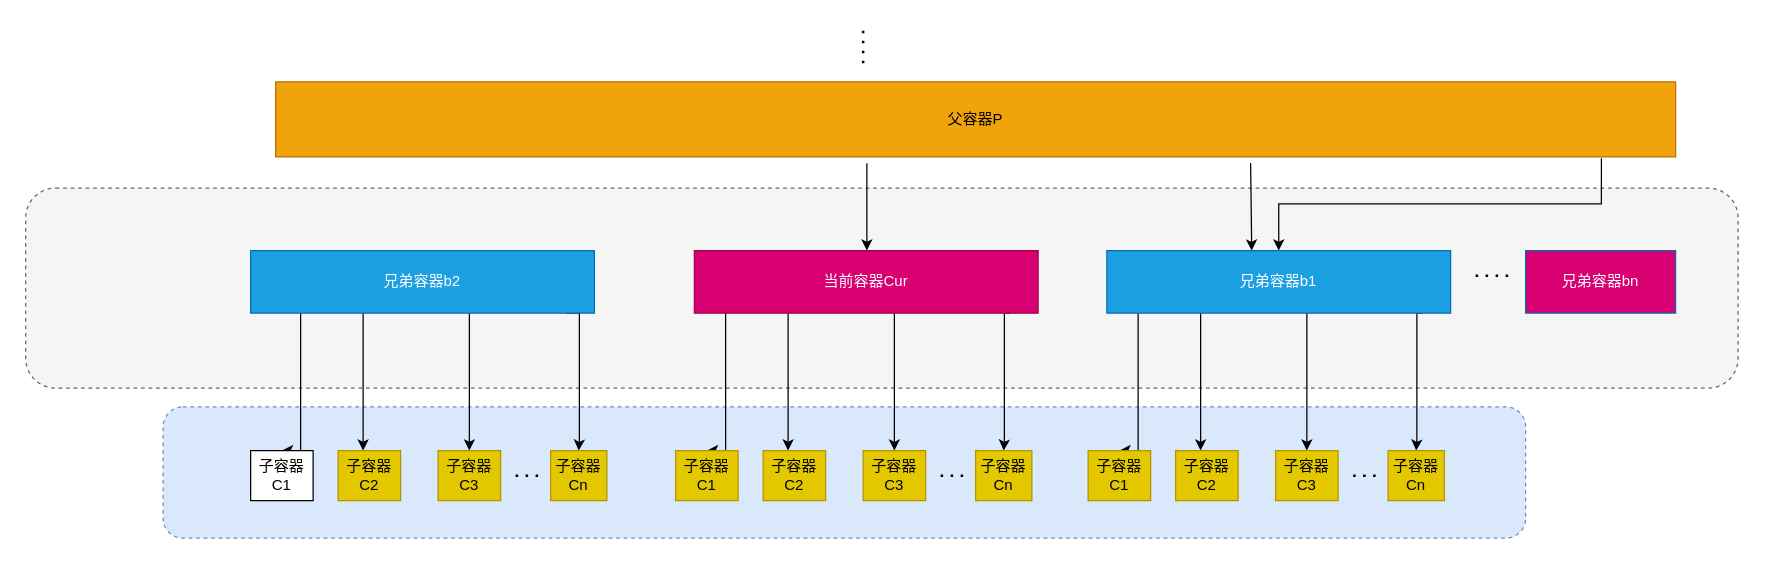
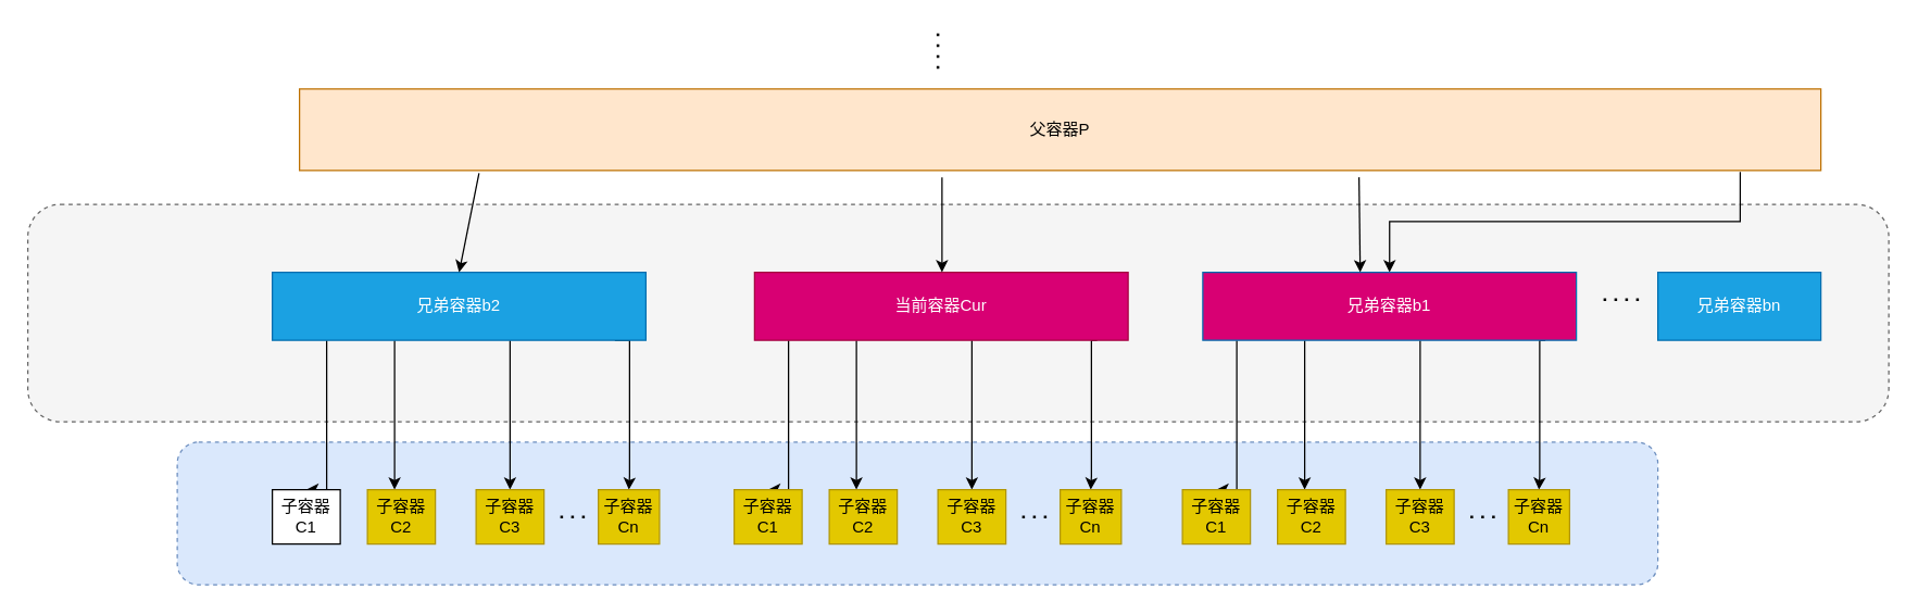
  <mxCell id="0" />
  <mxCell id="1" parent="0" />
  <mxCell id="2" value="" style="rounded=1;whiteSpace=wrap;html=1;shadow=0;glass=0;sketch=0;dashed=1;fillColor=#dae8fc;strokeColor=#6c8ebf;" vertex="1" parent="1"><mxGeometry x="130" y="325" width="1090" height="105" as="geometry" /></mxCell>
  <mxCell id="3" value="" style="rounded=1;whiteSpace=wrap;html=1;shadow=0;glass=0;sketch=0;dashed=1;fillColor=#f5f5f5;fontColor=#333333;strokeColor=#666666;" vertex="1" parent="1"><mxGeometry x="20" y="150" width="1370" height="160" as="geometry" /></mxCell>
  <mxCell id="4" style="edgeStyle=orthogonalEdgeStyle;rounded=0;orthogonalLoop=1;jettySize=auto;html=1;entryX=0.5;entryY=0;entryDx=0;entryDy=0;" edge="1" parent="1" source="8" target="9"><mxGeometry relative="1" as="geometry"><Array as="points"><mxPoint x="580" y="360" /></Array></mxGeometry></mxCell>
  <mxCell id="5" style="edgeStyle=orthogonalEdgeStyle;rounded=0;orthogonalLoop=1;jettySize=auto;html=1;" edge="1" parent="1" source="8" target="10"><mxGeometry relative="1" as="geometry"><Array as="points"><mxPoint x="630" y="280" /><mxPoint x="630" y="280" /></Array></mxGeometry></mxCell>
  <mxCell id="6" style="edgeStyle=orthogonalEdgeStyle;rounded=0;orthogonalLoop=1;jettySize=auto;html=1;entryX=0.5;entryY=0;entryDx=0;entryDy=0;exitX=0.917;exitY=1;exitDx=0;exitDy=0;exitPerimeter=0;" edge="1" parent="1" source="8" target="11"><mxGeometry relative="1" as="geometry"><Array as="points"><mxPoint x="803" y="250" /><mxPoint x="803" y="350" /></Array></mxGeometry></mxCell>
  <mxCell id="7" style="edgeStyle=orthogonalEdgeStyle;rounded=0;orthogonalLoop=1;jettySize=auto;html=1;" edge="1" parent="1" source="8" target="12"><mxGeometry relative="1" as="geometry"><Array as="points"><mxPoint x="715" y="280" /><mxPoint x="715" y="280" /></Array></mxGeometry></mxCell>
  <mxCell id="8" value="当前容器Cur" style="rounded=0;whiteSpace=wrap;html=1;fillColor=#d80073;fontColor=#ffffff;strokeColor=#A50040;" vertex="1" parent="1"><mxGeometry x="555" y="200" width="275" height="50" as="geometry" /></mxCell>
  <mxCell id="9" value="子容器C1" style="rounded=0;whiteSpace=wrap;html=1;fillColor=#e3c800;fontColor=#000000;strokeColor=#B09500;" vertex="1" parent="1"><mxGeometry x="540" y="360" width="50" height="40" as="geometry" /></mxCell>
  <mxCell id="10" value="子容器C2" style="rounded=0;whiteSpace=wrap;html=1;fillColor=#e3c800;fontColor=#000000;strokeColor=#B09500;" vertex="1" parent="1"><mxGeometry x="610" y="360" width="50" height="40" as="geometry" /></mxCell>
  <mxCell id="11" value="子容器Cn" style="rounded=0;whiteSpace=wrap;html=1;fillColor=#e3c800;fontColor=#000000;strokeColor=#B09500;" vertex="1" parent="1"><mxGeometry x="780" y="360" width="45" height="40" as="geometry" /></mxCell>
  <mxCell id="12" value="子容器C3" style="rounded=0;whiteSpace=wrap;html=1;fillColor=#e3c800;fontColor=#000000;strokeColor=#B09500;" vertex="1" parent="1"><mxGeometry x="690" y="360" width="50" height="40" as="geometry" /></mxCell>
  <mxCell id="13" value="" style="endArrow=none;dashed=1;html=1;dashPattern=1 3;strokeWidth=2;rounded=0;" edge="1" parent="1"><mxGeometry width="50" height="50" relative="1" as="geometry"><mxPoint x="770" y="380" as="sourcePoint" /><mxPoint x="750" y="380" as="targetPoint" /></mxGeometry></mxCell>
  <mxCell id="14" value="" style="edgeStyle=orthogonalEdgeStyle;rounded=0;orthogonalLoop=1;jettySize=auto;html=1;exitX=0.947;exitY=1.017;exitDx=0;exitDy=0;exitPerimeter=0;" edge="1" parent="1" source="15" target="20"><mxGeometry relative="1" as="geometry" /></mxCell>
- <mxCell id="15" value="父容器P" style="whiteSpace=wrap;html=1;rounded=0;fillColor=#f0a30a;fontColor=#000000;strokeColor=#BD7000;" vertex="1" parent="1"><mxGeometry x="220" y="65" width="1120" height="60" as="geometry" /></mxCell>
+ <mxCell id="15" value="父容器P" style="whiteSpace=wrap;html=1;rounded=0;fillColor=#ffe6cc;fontColor=#000000;strokeColor=#BD7000;" vertex="1" parent="1"><mxGeometry x="220" y="65" width="1120" height="60" as="geometry" /></mxCell>
  <mxCell id="16" style="edgeStyle=orthogonalEdgeStyle;rounded=0;orthogonalLoop=1;jettySize=auto;html=1;entryX=0.5;entryY=0;entryDx=0;entryDy=0;" edge="1" parent="1" source="20" target="21"><mxGeometry relative="1" as="geometry"><Array as="points"><mxPoint x="910" y="360" /></Array></mxGeometry></mxCell>
  <mxCell id="17" style="edgeStyle=orthogonalEdgeStyle;rounded=0;orthogonalLoop=1;jettySize=auto;html=1;" edge="1" parent="1" source="20" target="22"><mxGeometry relative="1" as="geometry"><Array as="points"><mxPoint x="960" y="280" /><mxPoint x="960" y="280" /></Array></mxGeometry></mxCell>
  <mxCell id="18" style="edgeStyle=orthogonalEdgeStyle;rounded=0;orthogonalLoop=1;jettySize=auto;html=1;entryX=0.5;entryY=0;entryDx=0;entryDy=0;exitX=0.917;exitY=1;exitDx=0;exitDy=0;exitPerimeter=0;" edge="1" parent="1" source="20" target="23"><mxGeometry relative="1" as="geometry"><Array as="points"><mxPoint x="1133" y="250" /><mxPoint x="1133" y="350" /></Array></mxGeometry></mxCell>
  <mxCell id="19" style="edgeStyle=orthogonalEdgeStyle;rounded=0;orthogonalLoop=1;jettySize=auto;html=1;" edge="1" parent="1" source="20" target="24"><mxGeometry relative="1" as="geometry"><Array as="points"><mxPoint x="1045" y="280" /><mxPoint x="1045" y="280" /></Array></mxGeometry></mxCell>
- <mxCell id="20" value="兄弟容器b1" style="rounded=0;whiteSpace=wrap;html=1;fillColor=#1ba1e2;fontColor=#ffffff;strokeColor=#006EAF;" vertex="1" parent="1"><mxGeometry x="885" y="200" width="275" height="50" as="geometry" /></mxCell>
+ <mxCell id="20" value="兄弟容器b1" style="rounded=0;whiteSpace=wrap;html=1;fillColor=#d80073;fontColor=#ffffff;strokeColor=#006EAF;" vertex="1" parent="1"><mxGeometry x="885" y="200" width="275" height="50" as="geometry" /></mxCell>
  <mxCell id="21" value="子容器C1" style="rounded=0;whiteSpace=wrap;html=1;fillColor=#e3c800;fontColor=#000000;strokeColor=#B09500;" vertex="1" parent="1"><mxGeometry x="870" y="360" width="50" height="40" as="geometry" /></mxCell>
  <mxCell id="22" value="子容器C2" style="rounded=0;whiteSpace=wrap;html=1;fillColor=#e3c800;fontColor=#000000;strokeColor=#B09500;" vertex="1" parent="1"><mxGeometry x="940" y="360" width="50" height="40" as="geometry" /></mxCell>
  <mxCell id="23" value="子容器Cn" style="rounded=0;whiteSpace=wrap;html=1;fillColor=#e3c800;fontColor=#000000;strokeColor=#B09500;" vertex="1" parent="1"><mxGeometry x="1110" y="360" width="45" height="40" as="geometry" /></mxCell>
  <mxCell id="24" value="子容器C3" style="rounded=0;whiteSpace=wrap;html=1;fillColor=#e3c800;fontColor=#000000;strokeColor=#B09500;" vertex="1" parent="1"><mxGeometry x="1020" y="360" width="50" height="40" as="geometry" /></mxCell>
  <mxCell id="25" value="" style="endArrow=none;dashed=1;html=1;dashPattern=1 3;strokeWidth=2;rounded=0;" edge="1" parent="1"><mxGeometry width="50" height="50" relative="1" as="geometry"><mxPoint x="1100" y="380" as="sourcePoint" /><mxPoint x="1080" y="380" as="targetPoint" /></mxGeometry></mxCell>
  <mxCell id="26" style="edgeStyle=orthogonalEdgeStyle;rounded=0;orthogonalLoop=1;jettySize=auto;html=1;entryX=0.5;entryY=0;entryDx=0;entryDy=0;" edge="1" parent="1" source="30" target="31"><mxGeometry relative="1" as="geometry"><Array as="points"><mxPoint x="240" y="360" /></Array></mxGeometry></mxCell>
  <mxCell id="27" style="edgeStyle=orthogonalEdgeStyle;rounded=0;orthogonalLoop=1;jettySize=auto;html=1;" edge="1" parent="1" source="30" target="32"><mxGeometry relative="1" as="geometry"><Array as="points"><mxPoint x="290" y="280" /><mxPoint x="290" y="280" /></Array></mxGeometry></mxCell>
  <mxCell id="28" style="edgeStyle=orthogonalEdgeStyle;rounded=0;orthogonalLoop=1;jettySize=auto;html=1;entryX=0.5;entryY=0;entryDx=0;entryDy=0;exitX=0.917;exitY=1;exitDx=0;exitDy=0;exitPerimeter=0;" edge="1" parent="1" source="30" target="33"><mxGeometry relative="1" as="geometry"><Array as="points"><mxPoint x="463" y="250" /><mxPoint x="463" y="350" /></Array></mxGeometry></mxCell>
  <mxCell id="29" style="edgeStyle=orthogonalEdgeStyle;rounded=0;orthogonalLoop=1;jettySize=auto;html=1;" edge="1" parent="1" source="30" target="34"><mxGeometry relative="1" as="geometry"><Array as="points"><mxPoint x="375" y="280" /><mxPoint x="375" y="280" /></Array></mxGeometry></mxCell>
  <mxCell id="30" value="兄弟容器b2" style="rounded=0;whiteSpace=wrap;html=1;fillColor=#1ba1e2;fontColor=#ffffff;strokeColor=#006EAF;" vertex="1" parent="1"><mxGeometry x="200" y="200" width="275" height="50" as="geometry" /></mxCell>
  <mxCell id="31" value="子容器C1" style="rounded=0;whiteSpace=wrap;html=1;" vertex="1" parent="1"><mxGeometry x="200" y="360" width="50" height="40" as="geometry" /></mxCell>
  <mxCell id="32" value="子容器C2" style="rounded=0;whiteSpace=wrap;html=1;fillColor=#e3c800;fontColor=#000000;strokeColor=#B09500;" vertex="1" parent="1"><mxGeometry x="270" y="360" width="50" height="40" as="geometry" /></mxCell>
  <mxCell id="33" value="子容器Cn" style="rounded=0;whiteSpace=wrap;html=1;fillColor=#e3c800;fontColor=#000000;strokeColor=#B09500;" vertex="1" parent="1"><mxGeometry x="440" y="360" width="45" height="40" as="geometry" /></mxCell>
  <mxCell id="34" value="子容器C3" style="rounded=0;whiteSpace=wrap;html=1;fillColor=#e3c800;fontColor=#000000;strokeColor=#B09500;" vertex="1" parent="1"><mxGeometry x="350" y="360" width="50" height="40" as="geometry" /></mxCell>
  <mxCell id="35" value="" style="endArrow=none;dashed=1;html=1;dashPattern=1 3;strokeWidth=2;rounded=0;" edge="1" parent="1"><mxGeometry width="50" height="50" relative="1" as="geometry"><mxPoint x="430" y="380" as="sourcePoint" /><mxPoint x="410" y="380" as="targetPoint" /></mxGeometry></mxCell>
  <mxCell id="36" value="" style="endArrow=none;dashed=1;html=1;dashPattern=1 3;strokeWidth=2;rounded=0;" edge="1" parent="1"><mxGeometry width="50" height="50" relative="1" as="geometry"><mxPoint x="690" y="50" as="sourcePoint" /><mxPoint x="690" y="20" as="targetPoint" /></mxGeometry></mxCell>
+ <mxCell id="37" value="" style="endArrow=classic;html=1;rounded=0;entryX=0.5;entryY=0;entryDx=0;entryDy=0;exitX=0.118;exitY=1.033;exitDx=0;exitDy=0;exitPerimeter=0;" edge="1" parent="1" source="15" target="30"><mxGeometry width="50" height="50" relative="1" as="geometry"><mxPoint x="430" y="130" as="sourcePoint" /><mxPoint x="410" y="170" as="targetPoint" /></mxGeometry></mxCell>
  <mxCell id="38" value="" style="endArrow=classic;html=1;rounded=0;entryX=0.785;entryY=0;entryDx=0;entryDy=0;entryPerimeter=0;" edge="1" parent="1"><mxGeometry width="50" height="50" relative="1" as="geometry"><mxPoint x="1000" y="130" as="sourcePoint" /><mxPoint x="1000.875" y="200" as="targetPoint" /></mxGeometry></mxCell>
  <mxCell id="39" value="" style="edgeStyle=orthogonalEdgeStyle;rounded=0;orthogonalLoop=1;jettySize=auto;html=1;" edge="1" parent="1"><mxGeometry relative="1" as="geometry"><mxPoint x="693" y="130" as="sourcePoint" /><mxPoint x="693" y="200" as="targetPoint" /></mxGeometry></mxCell>
- <mxCell id="40" value="兄弟容器bn" style="whiteSpace=wrap;html=1;rounded=0;fillColor=#d80073;fontColor=#ffffff;strokeColor=#006EAF;" vertex="1" parent="1"><mxGeometry x="1220" y="200" width="120" height="50" as="geometry" /></mxCell>
+ <mxCell id="40" value="兄弟容器bn" style="whiteSpace=wrap;html=1;rounded=0;fillColor=#1ba1e2;fontColor=#ffffff;strokeColor=#006EAF;" vertex="1" parent="1"><mxGeometry x="1220" y="200" width="120" height="50" as="geometry" /></mxCell>
  <mxCell id="41" value="" style="endArrow=none;dashed=1;html=1;dashPattern=1 3;strokeWidth=2;rounded=0;" edge="1" parent="1"><mxGeometry width="50" height="50" relative="1" as="geometry"><mxPoint x="1180" y="220" as="sourcePoint" /><mxPoint x="1210" y="220" as="targetPoint" /></mxGeometry></mxCell>
